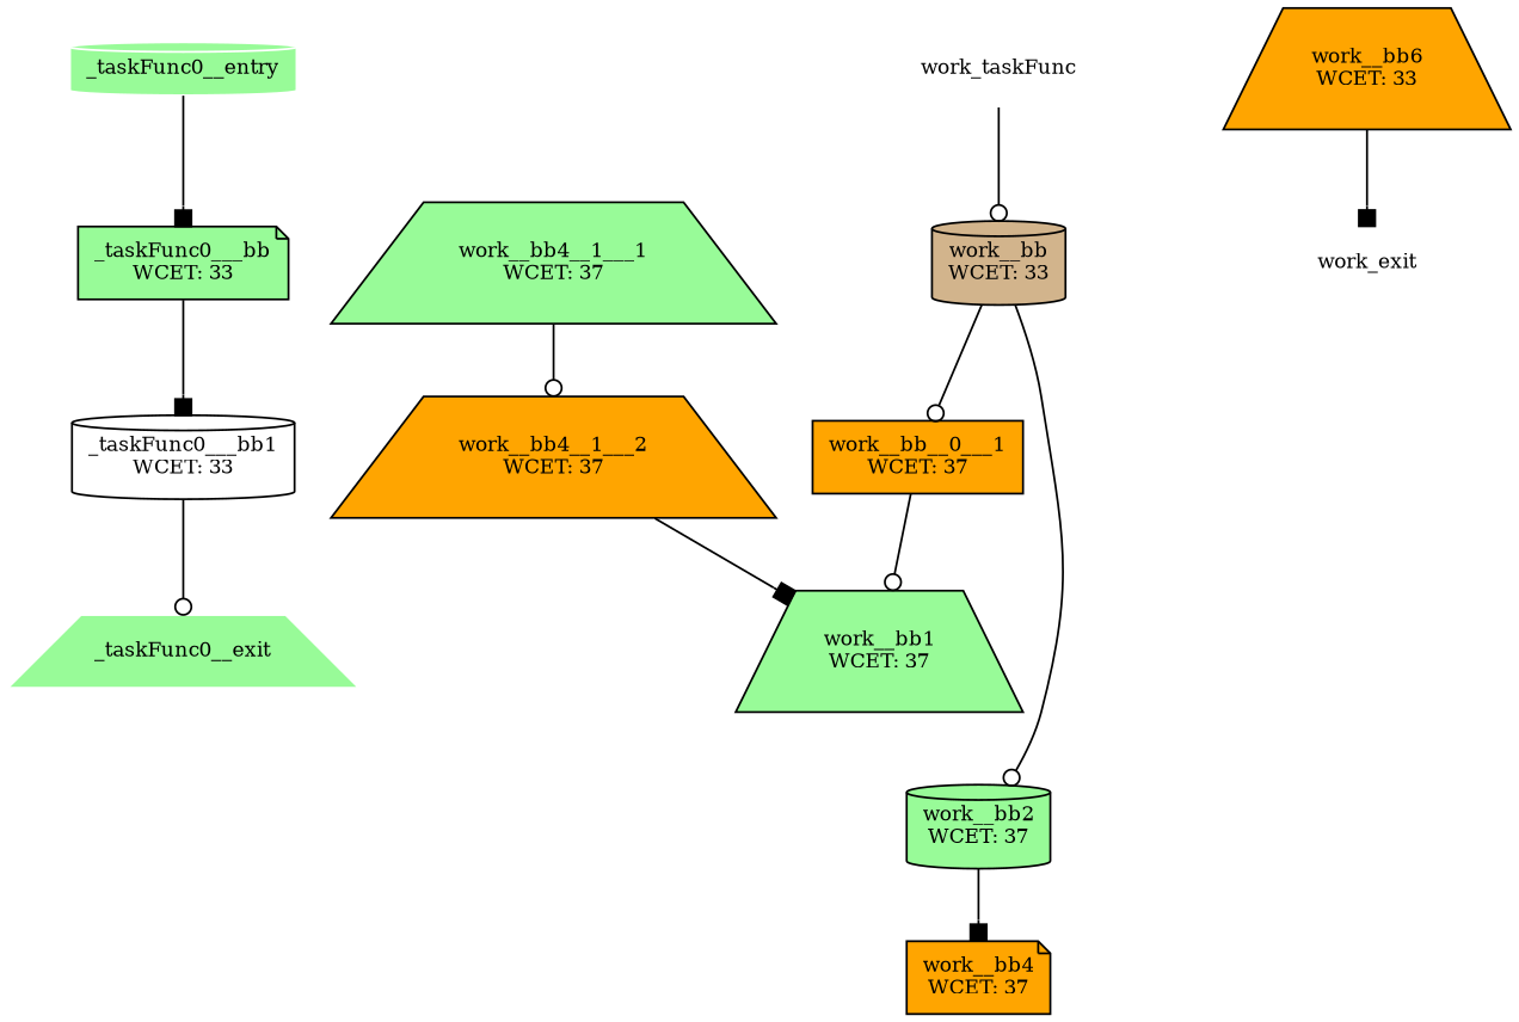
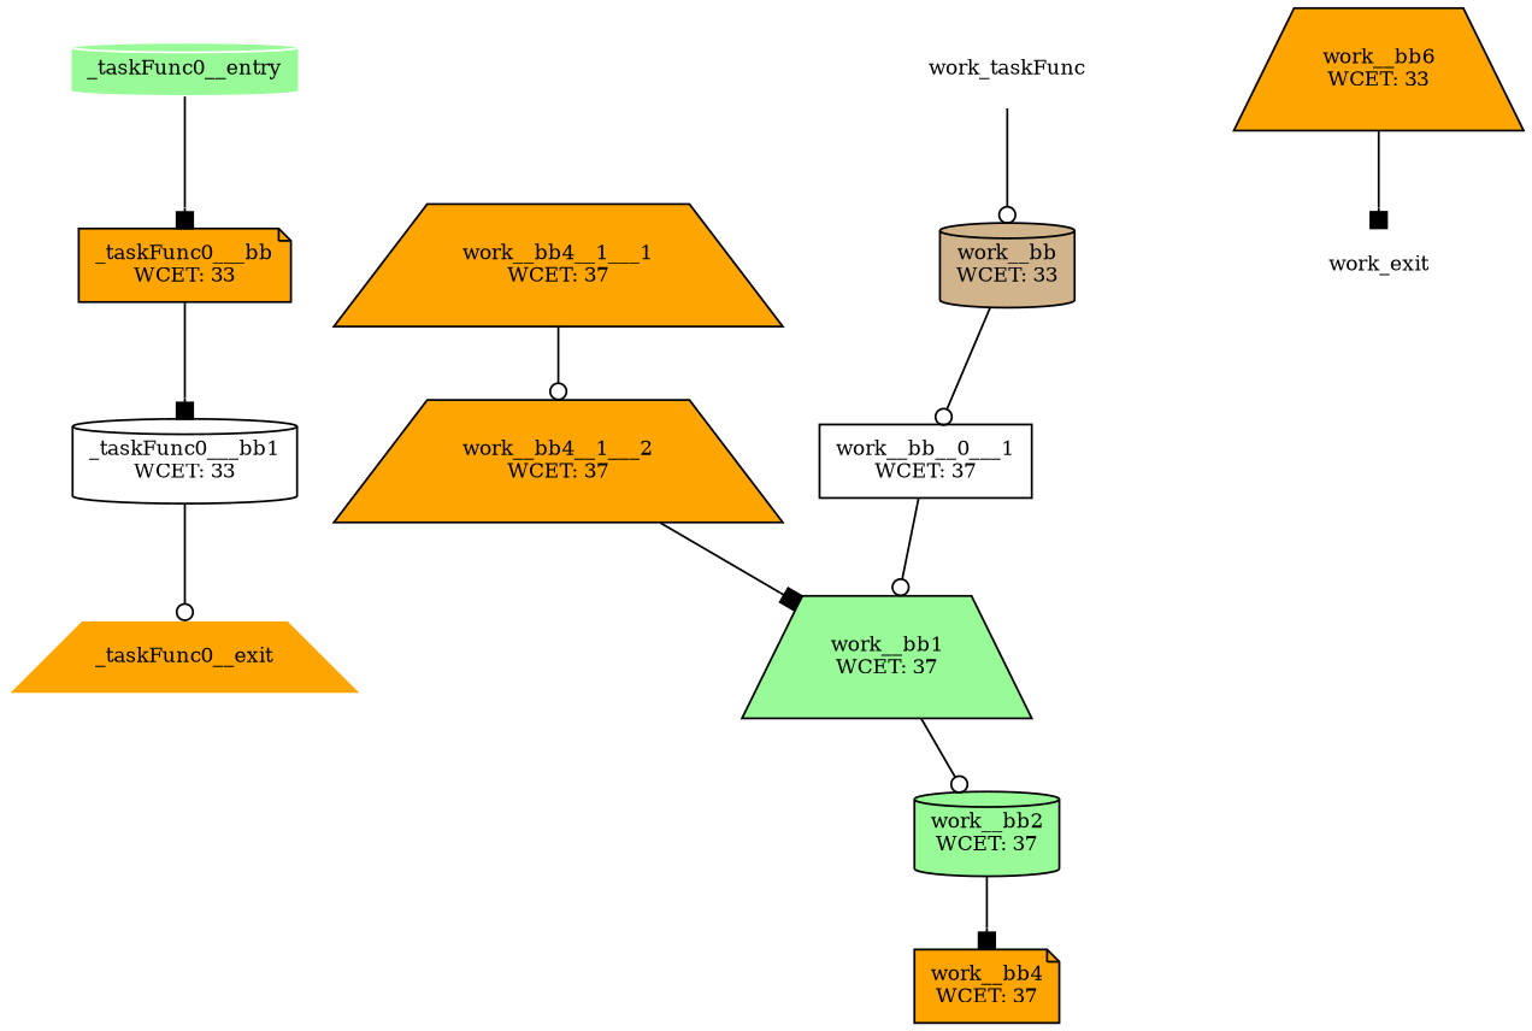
  digraph {
    fontsize=10
    rankdir=TB
    node [fillcolor=palegreen fontsize=10 shape=trapezium style=filled]
    edge [arrowhead=odot]
-   n1 [label="_taskFunc0___bb\nWCET: 33" shape=note width=0.01]
+   n1 [fillcolor=orange label="_taskFunc0___bb\nWCET: 33" shape=note width=0.01]
    n2 [fillcolor=white label="_taskFunc0___bb1\nWCET: 33" shape=cylinder width=0.01]
-   _taskFunc0__exit [color=white width=0.01]
+   _taskFunc0__exit [color=white fillcolor=orange width=0.01]
    _taskFunc0__entry [color=white height=0.01 shape=cylinder width=0.01]
    n5 [fillcolor=tan label="work__bb\nWCET: 33" shape=cylinder width=0.01]
-   n6 [fillcolor=orange label="work__bb__0___1\nWCET: 37" shape=box width=0.01]
+   n6 [fillcolor=white label="work__bb__0___1\nWCET: 37" shape=box width=0.01]
    n7 [label="work__bb1\nWCET: 37" width=0.01]
    n8 [label="work__bb2\nWCET: 37" shape=cylinder width=0.01]
    n9 [fillcolor=orange label="work__bb6\nWCET: 33" width=0.01]
    n10 [fillcolor=orange label="work__bb4\nWCET: 37" shape=note width=0.01]
-   n11 [label="work__bb4__1___1\nWCET: 37" width=0.01]
+   n11 [fillcolor=orange label="work__bb4__1___1\nWCET: 37" width=0.01]
    n12 [fillcolor=orange label="work__bb4__1___2\nWCET: 37" width=0.01]
    work_exit [color=white fillcolor=white width=0.01]
    n14 [color=white fillcolor=white height=0.01 label=work_taskFunc width=0.01]
    subgraph sub_1 {
      n1
      n2
      _taskFunc0__exit
      _taskFunc0__entry
    }
    subgraph sub_2 {
      n5
      n6
      n7
      n8
      n9
      n10
      n11
      n12
      work_exit
      n14
    }
    n1 -> n2 [arrowhead=box]
    n2 -> _taskFunc0__exit
    _taskFunc0__entry -> n1 [arrowhead=box]
    n5 -> n6
    n6 -> n7
-   n5 -> n8
+   n7 -> n8
    n8 -> n10 [arrowhead=box]
    n9 -> work_exit [arrowhead=box]
    n11 -> n12
    n12 -> n7 [arrowhead=box]
    n14 -> n5
  }
